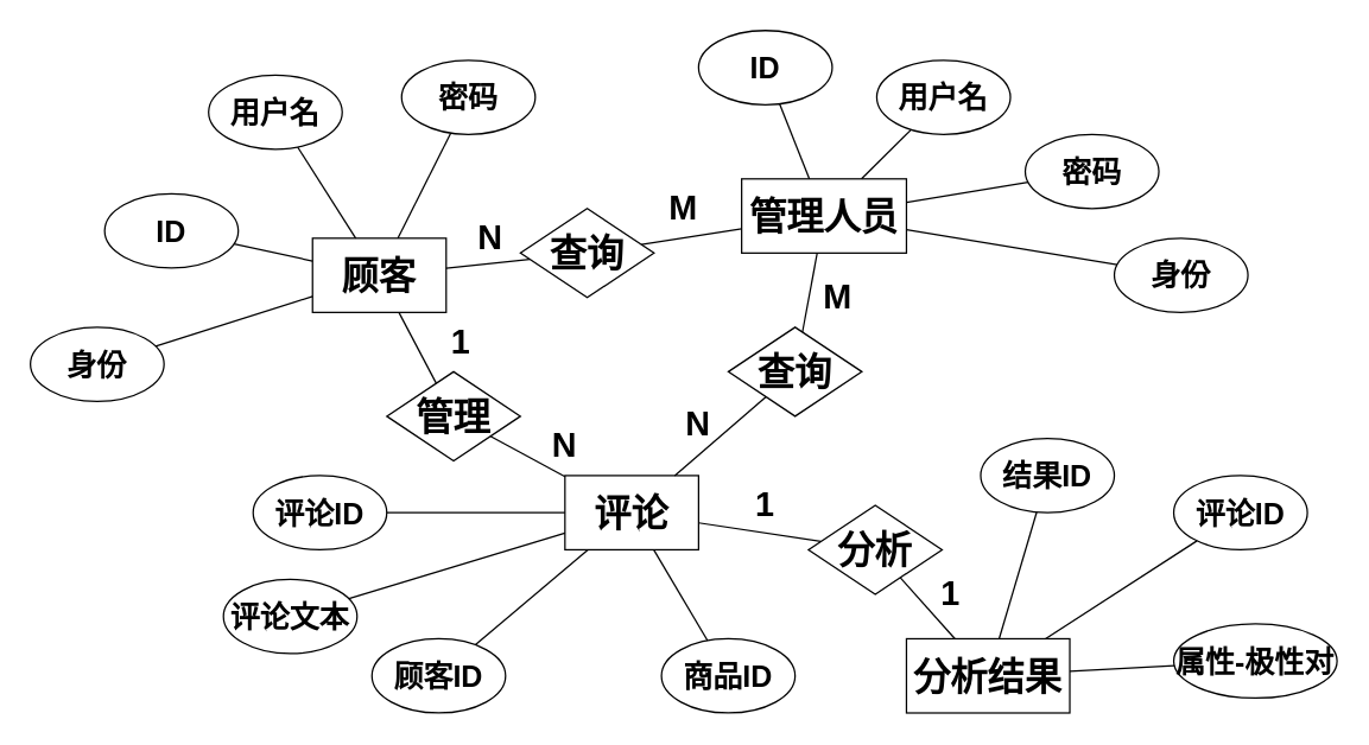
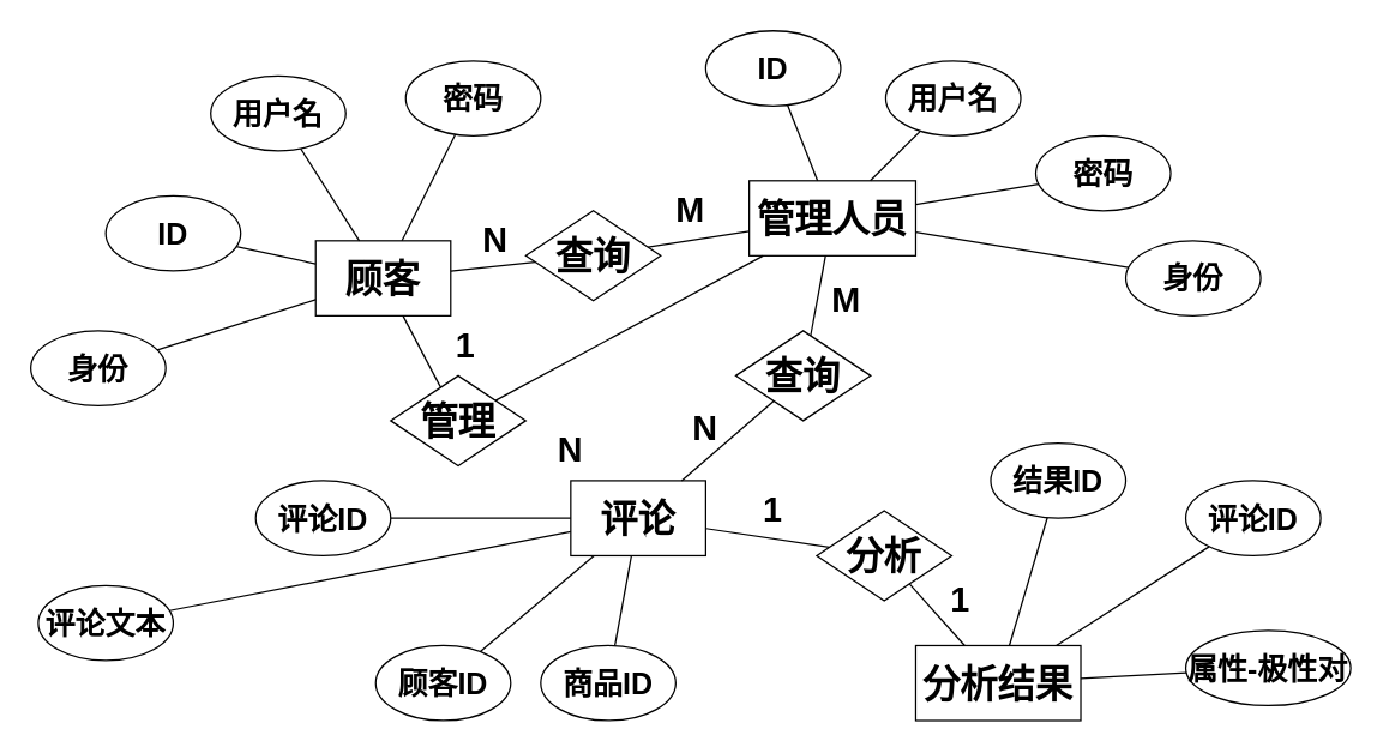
  <mxCell id="0" />
  <mxCell id="1" parent="0" />
  <mxCell id="2" value="&lt;font size=&quot;1&quot;&gt;&lt;b style=&quot;font-size: 25px&quot;&gt;顾客&lt;/b&gt;&lt;/font&gt;" style="rounded=0;whiteSpace=wrap;html=1;" vertex="1" parent="1"><mxGeometry x="210" y="160" width="90" height="50" as="geometry" /></mxCell>
  <mxCell id="3" value="&lt;font size=&quot;1&quot;&gt;&lt;b style=&quot;font-size: 25px&quot;&gt;管理人员&lt;/b&gt;&lt;/font&gt;" style="rounded=0;whiteSpace=wrap;html=1;" vertex="1" parent="1"><mxGeometry x="499" y="120" width="111" height="50" as="geometry" /></mxCell>
  <mxCell id="4" value="&lt;font style=&quot;font-size: 20px&quot;&gt;&lt;b&gt;ID&lt;/b&gt;&lt;/font&gt;" style="ellipse;whiteSpace=wrap;html=1;" vertex="1" parent="1"><mxGeometry x="70" y="130" width="90" height="50" as="geometry" /></mxCell>
  <mxCell id="5" value="&lt;font style=&quot;font-size: 20px&quot;&gt;&lt;b&gt;身份&lt;/b&gt;&lt;/font&gt;" style="ellipse;whiteSpace=wrap;html=1;" vertex="1" parent="1"><mxGeometry x="20" y="220" width="90" height="50" as="geometry" /></mxCell>
  <mxCell id="6" value="&lt;span style=&quot;font-size: 20px&quot;&gt;&lt;b&gt;用户名&lt;/b&gt;&lt;/span&gt;" style="ellipse;whiteSpace=wrap;html=1;" vertex="1" parent="1"><mxGeometry x="140" y="50" width="90" height="50" as="geometry" /></mxCell>
  <mxCell id="7" value="&lt;span style=&quot;font-size: 20px&quot;&gt;&lt;b&gt;密码&lt;/b&gt;&lt;/span&gt;" style="ellipse;whiteSpace=wrap;html=1;" vertex="1" parent="1"><mxGeometry x="270" y="40" width="90" height="50" as="geometry" /></mxCell>
  <mxCell id="8" value="&lt;font style=&quot;font-size: 20px&quot;&gt;&lt;b&gt;ID&lt;/b&gt;&lt;/font&gt;" style="ellipse;whiteSpace=wrap;html=1;" vertex="1" parent="1"><mxGeometry x="470" y="20" width="90" height="50" as="geometry" /></mxCell>
  <mxCell id="9" value="&lt;font style=&quot;font-size: 20px&quot;&gt;&lt;b&gt;身份&lt;/b&gt;&lt;/font&gt;" style="ellipse;whiteSpace=wrap;html=1;" vertex="1" parent="1"><mxGeometry x="750" y="160" width="90" height="50" as="geometry" /></mxCell>
  <mxCell id="10" value="&lt;span style=&quot;font-size: 20px&quot;&gt;&lt;b&gt;用户名&lt;/b&gt;&lt;/span&gt;" style="ellipse;whiteSpace=wrap;html=1;" vertex="1" parent="1"><mxGeometry x="590" y="40" width="90" height="50" as="geometry" /></mxCell>
  <mxCell id="11" value="&lt;span style=&quot;font-size: 20px&quot;&gt;&lt;b&gt;密码&lt;/b&gt;&lt;/span&gt;" style="ellipse;whiteSpace=wrap;html=1;" vertex="1" parent="1"><mxGeometry x="690" y="90" width="90" height="50" as="geometry" /></mxCell>
  <mxCell id="12" value="" style="endArrow=none;html=1;" edge="1" parent="1" source="4" target="2"><mxGeometry width="50" height="50" relative="1" as="geometry"><mxPoint x="520" y="290" as="sourcePoint" /><mxPoint x="270" y="190" as="targetPoint" /></mxGeometry></mxCell>
  <mxCell id="13" value="" style="endArrow=none;html=1;" edge="1" parent="1" source="5" target="2"><mxGeometry width="50" height="50" relative="1" as="geometry"><mxPoint x="520" y="290" as="sourcePoint" /><mxPoint x="570" y="240" as="targetPoint" /></mxGeometry></mxCell>
  <mxCell id="14" value="" style="endArrow=none;html=1;" edge="1" parent="1" source="6" target="2"><mxGeometry width="50" height="50" relative="1" as="geometry"><mxPoint x="520" y="290" as="sourcePoint" /><mxPoint x="570" y="240" as="targetPoint" /></mxGeometry></mxCell>
  <mxCell id="15" value="" style="endArrow=none;html=1;" edge="1" parent="1" source="7" target="2"><mxGeometry width="50" height="50" relative="1" as="geometry"><mxPoint x="520" y="290" as="sourcePoint" /><mxPoint x="570" y="240" as="targetPoint" /></mxGeometry></mxCell>
  <mxCell id="16" value="" style="endArrow=none;html=1;" edge="1" parent="1" source="3" target="8"><mxGeometry width="50" height="50" relative="1" as="geometry"><mxPoint x="520" y="290" as="sourcePoint" /><mxPoint x="570" y="240" as="targetPoint" /></mxGeometry></mxCell>
  <mxCell id="17" value="" style="endArrow=none;html=1;" edge="1" parent="1" source="3" target="10"><mxGeometry width="50" height="50" relative="1" as="geometry"><mxPoint x="520" y="290" as="sourcePoint" /><mxPoint x="570" y="240" as="targetPoint" /></mxGeometry></mxCell>
  <mxCell id="18" value="" style="endArrow=none;html=1;" edge="1" parent="1" source="3" target="11"><mxGeometry width="50" height="50" relative="1" as="geometry"><mxPoint x="520" y="290" as="sourcePoint" /><mxPoint x="570" y="240" as="targetPoint" /></mxGeometry></mxCell>
  <mxCell id="19" value="" style="endArrow=none;html=1;" edge="1" parent="1" source="3" target="9"><mxGeometry width="50" height="50" relative="1" as="geometry"><mxPoint x="550" y="220" as="sourcePoint" /><mxPoint x="570" y="240" as="targetPoint" /></mxGeometry></mxCell>
  <mxCell id="20" value="&lt;font size=&quot;1&quot;&gt;&lt;b style=&quot;font-size: 25px&quot;&gt;评论&lt;/b&gt;&lt;/font&gt;" style="rounded=0;whiteSpace=wrap;html=1;" vertex="1" parent="1"><mxGeometry x="380" y="320" width="90" height="50" as="geometry" /></mxCell>
  <mxCell id="21" value="&lt;font size=&quot;1&quot;&gt;&lt;b style=&quot;font-size: 25px&quot;&gt;查询&lt;/b&gt;&lt;/font&gt;" style="rhombus;whiteSpace=wrap;html=1;" vertex="1" parent="1"><mxGeometry x="490" y="220" width="90" height="60" as="geometry" /></mxCell>
  <mxCell id="22" value="" style="endArrow=none;html=1;" edge="1" parent="1" source="21" target="3"><mxGeometry width="50" height="50" relative="1" as="geometry"><mxPoint x="520" y="290" as="sourcePoint" /><mxPoint x="570" y="240" as="targetPoint" /></mxGeometry></mxCell>
  <mxCell id="23" value="" style="endArrow=none;html=1;" edge="1" parent="1" source="20" target="21"><mxGeometry width="50" height="50" relative="1" as="geometry"><mxPoint x="520" y="290" as="sourcePoint" /><mxPoint x="570" y="240" as="targetPoint" /></mxGeometry></mxCell>
  <mxCell id="24" value="" style="endArrow=none;html=1;" edge="1" parent="1" source="25" target="2"><mxGeometry width="50" height="50" relative="1" as="geometry"><mxPoint x="390" y="190" as="sourcePoint" /><mxPoint x="570" y="240" as="targetPoint" /></mxGeometry></mxCell>
  <mxCell id="25" value="&lt;font size=&quot;1&quot;&gt;&lt;b style=&quot;font-size: 25px&quot;&gt;查询&lt;/b&gt;&lt;/font&gt;" style="rhombus;whiteSpace=wrap;html=1;" vertex="1" parent="1"><mxGeometry x="350" y="140" width="90" height="60" as="geometry" /></mxCell>
  <mxCell id="26" value="" style="endArrow=none;html=1;" edge="1" parent="1" source="25" target="3"><mxGeometry width="50" height="50" relative="1" as="geometry"><mxPoint x="520" y="290" as="sourcePoint" /><mxPoint x="570" y="240" as="targetPoint" /></mxGeometry></mxCell>
  <mxCell id="27" value="&lt;font size=&quot;1&quot;&gt;&lt;b style=&quot;font-size: 25px&quot;&gt;管理&lt;/b&gt;&lt;/font&gt;" style="rhombus;whiteSpace=wrap;html=1;" vertex="1" parent="1"><mxGeometry x="260" y="250" width="90" height="60" as="geometry" /></mxCell>
  <mxCell id="28" value="" style="endArrow=none;html=1;" edge="1" parent="1" source="2" target="27"><mxGeometry width="50" height="50" relative="1" as="geometry"><mxPoint x="520" y="290" as="sourcePoint" /><mxPoint x="570" y="240" as="targetPoint" /></mxGeometry></mxCell>
- <mxCell id="29" value="" style="endArrow=none;html=1;" edge="1" parent="1" source="27" target="20"><mxGeometry width="50" height="50" relative="1" as="geometry"><mxPoint x="520" y="290" as="sourcePoint" /><mxPoint x="570" y="240" as="targetPoint" /></mxGeometry></mxCell>
+ <mxCell id="29" value="" style="endArrow=none;html=1;" edge="1" parent="1" source="27" target="3"><mxGeometry width="50" height="50" relative="1" as="geometry"><mxPoint x="520" y="290" as="sourcePoint" /><mxPoint x="570" y="240" as="targetPoint" /></mxGeometry></mxCell>
  <mxCell id="30" value="&lt;font size=&quot;1&quot;&gt;&lt;b style=&quot;font-size: 25px&quot;&gt;分析&lt;/b&gt;&lt;/font&gt;" style="rhombus;whiteSpace=wrap;html=1;" vertex="1" parent="1"><mxGeometry x="544" y="340" width="90" height="60" as="geometry" /></mxCell>
  <mxCell id="31" value="" style="endArrow=none;html=1;" edge="1" parent="1" source="20" target="30"><mxGeometry width="50" height="50" relative="1" as="geometry"><mxPoint x="520" y="390" as="sourcePoint" /><mxPoint x="570" y="340" as="targetPoint" /></mxGeometry></mxCell>
  <mxCell id="32" value="&lt;span style=&quot;font-size: 25px&quot;&gt;&lt;b&gt;分析结果&lt;/b&gt;&lt;/span&gt;" style="rounded=0;whiteSpace=wrap;html=1;" vertex="1" parent="1"><mxGeometry x="610" y="430" width="110" height="50" as="geometry" /></mxCell>
  <mxCell id="33" value="" style="endArrow=none;html=1;" edge="1" parent="1" source="32" target="30"><mxGeometry width="50" height="50" relative="1" as="geometry"><mxPoint x="520" y="390" as="sourcePoint" /><mxPoint x="590" y="370" as="targetPoint" /></mxGeometry></mxCell>
- <mxCell id="34" value="&lt;font style=&quot;font-size: 20px&quot;&gt;&lt;b&gt;评论文本&lt;/b&gt;&lt;/font&gt;" style="ellipse;whiteSpace=wrap;html=1;" vertex="1" parent="1"><mxGeometry x="150" y="390" width="90" height="50" as="geometry" /></mxCell>
- <mxCell id="35" value="&lt;font style=&quot;font-size: 20px&quot;&gt;&lt;b&gt;商品ID&lt;/b&gt;&lt;/font&gt;" style="ellipse;whiteSpace=wrap;html=1;" vertex="1" parent="1"><mxGeometry x="445" y="430" width="90" height="50" as="geometry" /></mxCell>
+ <mxCell id="34" value="&lt;font style=&quot;font-size: 20px&quot;&gt;&lt;b&gt;评论文本&lt;/b&gt;&lt;/font&gt;" style="ellipse;whiteSpace=wrap;html=1;" vertex="1" parent="1"><mxGeometry x="25" y="390" width="90" height="50" as="geometry" /></mxCell>
+ <mxCell id="35" value="&lt;font style=&quot;font-size: 20px&quot;&gt;&lt;b&gt;商品ID&lt;/b&gt;&lt;/font&gt;" style="ellipse;whiteSpace=wrap;html=1;" vertex="1" parent="1"><mxGeometry x="360" y="430" width="90" height="50" as="geometry" /></mxCell>
  <mxCell id="36" value="&lt;font style=&quot;font-size: 20px&quot;&gt;&lt;b&gt;评论ID&lt;/b&gt;&lt;/font&gt;" style="ellipse;whiteSpace=wrap;html=1;" vertex="1" parent="1"><mxGeometry x="170" y="320" width="90" height="50" as="geometry" /></mxCell>
  <mxCell id="37" value="&lt;span style=&quot;font-size: 20px&quot;&gt;&lt;b&gt;顾客ID&lt;/b&gt;&lt;/span&gt;" style="ellipse;whiteSpace=wrap;html=1;" vertex="1" parent="1"><mxGeometry x="250" y="430" width="90" height="50" as="geometry" /></mxCell>
  <mxCell id="38" value="" style="endArrow=none;html=1;" edge="1" parent="1" source="35" target="20"><mxGeometry width="50" height="50" relative="1" as="geometry"><mxPoint x="457.5" y="380" as="sourcePoint" /><mxPoint x="504.875" y="432.639" as="targetPoint" /></mxGeometry></mxCell>
  <mxCell id="39" value="" style="endArrow=none;html=1;" edge="1" parent="1" source="20" target="37"><mxGeometry width="50" height="50" relative="1" as="geometry"><mxPoint x="520" y="390" as="sourcePoint" /><mxPoint x="570" y="340" as="targetPoint" /></mxGeometry></mxCell>
  <mxCell id="40" value="" style="endArrow=none;html=1;" edge="1" parent="1" source="20" target="34"><mxGeometry width="50" height="50" relative="1" as="geometry"><mxPoint x="520" y="390" as="sourcePoint" /><mxPoint x="570" y="340" as="targetPoint" /></mxGeometry></mxCell>
  <mxCell id="41" value="" style="endArrow=none;html=1;" edge="1" parent="1" source="20" target="36"><mxGeometry width="50" height="50" relative="1" as="geometry"><mxPoint x="520" y="390" as="sourcePoint" /><mxPoint x="570" y="340" as="targetPoint" /></mxGeometry></mxCell>
  <mxCell id="42" value="&lt;font style=&quot;font-size: 20px&quot;&gt;&lt;b&gt;结果ID&lt;/b&gt;&lt;/font&gt;" style="ellipse;whiteSpace=wrap;html=1;" vertex="1" parent="1"><mxGeometry x="660" y="295" width="90" height="50" as="geometry" /></mxCell>
  <mxCell id="43" value="&lt;font style=&quot;font-size: 20px&quot;&gt;&lt;b&gt;评论ID&lt;/b&gt;&lt;/font&gt;" style="ellipse;whiteSpace=wrap;html=1;" vertex="1" parent="1"><mxGeometry x="790" y="320" width="90" height="50" as="geometry" /></mxCell>
  <mxCell id="44" value="&lt;font style=&quot;font-size: 20px&quot;&gt;&lt;b&gt;属性-极性对&lt;/b&gt;&lt;/font&gt;" style="ellipse;whiteSpace=wrap;html=1;" vertex="1" parent="1"><mxGeometry x="790" y="420" width="110" height="50" as="geometry" /></mxCell>
  <mxCell id="45" value="" style="endArrow=none;html=1;" edge="1" parent="1" source="32" target="42"><mxGeometry width="50" height="50" relative="1" as="geometry"><mxPoint x="520" y="390" as="sourcePoint" /><mxPoint x="570" y="340" as="targetPoint" /></mxGeometry></mxCell>
  <mxCell id="46" value="" style="endArrow=none;html=1;" edge="1" parent="1" source="32" target="43"><mxGeometry width="50" height="50" relative="1" as="geometry"><mxPoint x="520" y="390" as="sourcePoint" /><mxPoint x="570" y="340" as="targetPoint" /></mxGeometry></mxCell>
  <mxCell id="47" value="" style="endArrow=none;html=1;" edge="1" parent="1" source="32" target="44"><mxGeometry width="50" height="50" relative="1" as="geometry"><mxPoint x="520" y="390" as="sourcePoint" /><mxPoint x="570" y="340" as="targetPoint" /></mxGeometry></mxCell>
  <mxCell id="48" value="&lt;b&gt;&lt;font style=&quot;font-size: 23px&quot;&gt;N&lt;/font&gt;&lt;/b&gt;" style="text;html=1;strokeColor=none;fillColor=none;align=center;verticalAlign=middle;whiteSpace=wrap;rounded=0;" vertex="1" parent="1"><mxGeometry x="310" y="150" width="40" height="20" as="geometry" /></mxCell>
  <mxCell id="49" value="&lt;b&gt;&lt;font style=&quot;font-size: 23px&quot;&gt;N&lt;/font&gt;&lt;/b&gt;" style="text;html=1;strokeColor=none;fillColor=none;align=center;verticalAlign=middle;whiteSpace=wrap;rounded=0;" vertex="1" parent="1"><mxGeometry x="360" y="290" width="40" height="20" as="geometry" /></mxCell>
  <mxCell id="50" value="&lt;b&gt;&lt;font style=&quot;font-size: 23px&quot;&gt;N&lt;/font&gt;&lt;/b&gt;" style="text;html=1;strokeColor=none;fillColor=none;align=center;verticalAlign=middle;whiteSpace=wrap;rounded=0;" vertex="1" parent="1"><mxGeometry x="450" y="275" width="40" height="20" as="geometry" /></mxCell>
  <mxCell id="51" value="&lt;b&gt;&lt;font style=&quot;font-size: 23px&quot;&gt;M&lt;/font&gt;&lt;/b&gt;" style="text;html=1;strokeColor=none;fillColor=none;align=center;verticalAlign=middle;whiteSpace=wrap;rounded=0;" vertex="1" parent="1"><mxGeometry x="440" y="130" width="40" height="20" as="geometry" /></mxCell>
  <mxCell id="52" value="&lt;b&gt;&lt;font style=&quot;font-size: 23px&quot;&gt;M&lt;/font&gt;&lt;/b&gt;" style="text;html=1;strokeColor=none;fillColor=none;align=center;verticalAlign=middle;whiteSpace=wrap;rounded=0;" vertex="1" parent="1"><mxGeometry x="544" y="190" width="40" height="20" as="geometry" /></mxCell>
  <mxCell id="53" value="&lt;b&gt;&lt;font style=&quot;font-size: 23px&quot;&gt;1&lt;/font&gt;&lt;/b&gt;" style="text;html=1;strokeColor=none;fillColor=none;align=center;verticalAlign=middle;whiteSpace=wrap;rounded=0;" vertex="1" parent="1"><mxGeometry x="290" y="220" width="40" height="20" as="geometry" /></mxCell>
  <mxCell id="54" value="&lt;b&gt;&lt;font style=&quot;font-size: 23px&quot;&gt;1&lt;/font&gt;&lt;/b&gt;" style="text;html=1;strokeColor=none;fillColor=none;align=center;verticalAlign=middle;whiteSpace=wrap;rounded=0;" vertex="1" parent="1"><mxGeometry x="495" y="330" width="40" height="20" as="geometry" /></mxCell>
  <mxCell id="55" value="&lt;b&gt;&lt;font style=&quot;font-size: 23px&quot;&gt;1&lt;/font&gt;&lt;/b&gt;" style="text;html=1;strokeColor=none;fillColor=none;align=center;verticalAlign=middle;whiteSpace=wrap;rounded=0;" vertex="1" parent="1"><mxGeometry x="620" y="390" width="40" height="20" as="geometry" /></mxCell>
